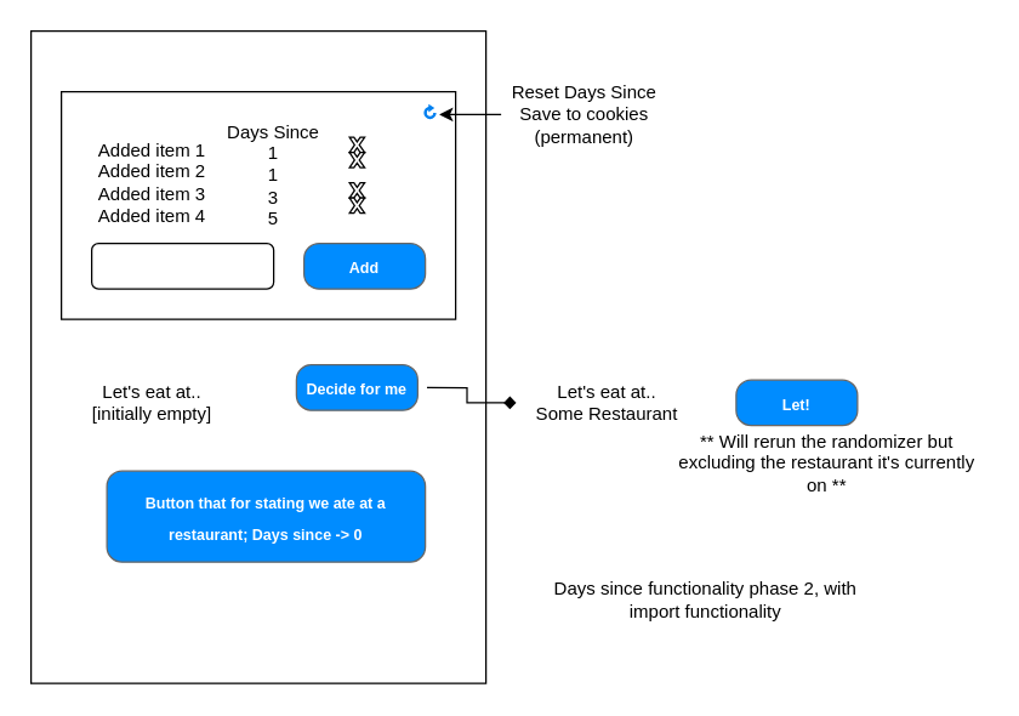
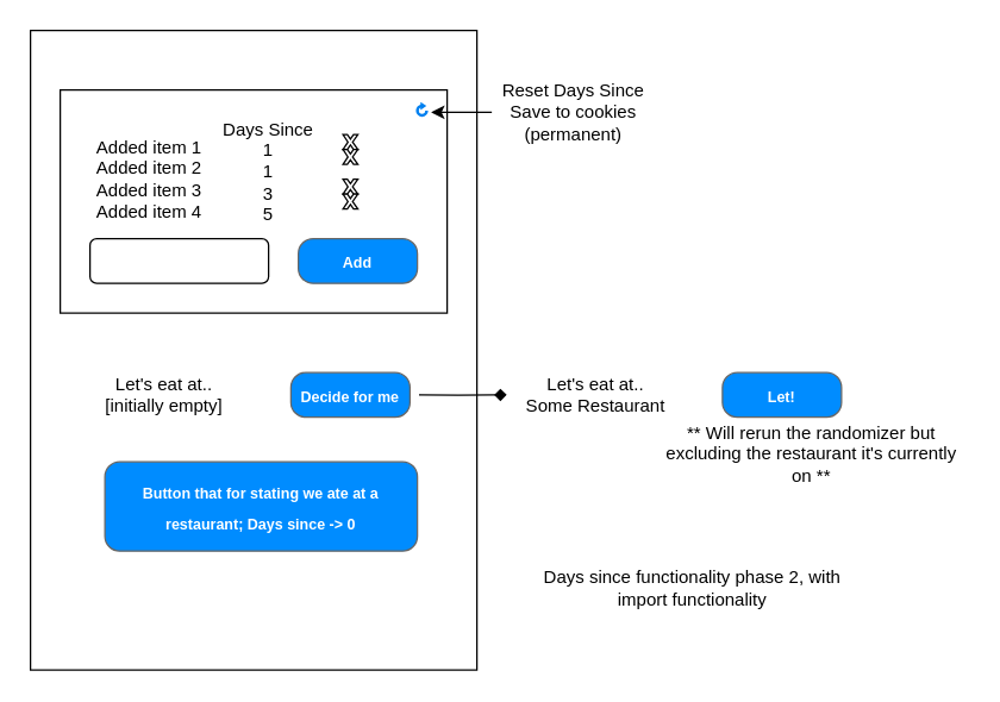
  <mxCell id="0" />
  <mxCell id="1" parent="0" />
  <mxCell id="2" value="" style="rounded=0;whiteSpace=wrap;html=1;" parent="1" vertex="1"><mxGeometry x="20" y="20" width="300" height="430" as="geometry" /></mxCell>
  <mxCell id="3" value="" style="rounded=0;whiteSpace=wrap;html=1;" parent="1" vertex="1"><mxGeometry x="40" y="60" width="260" height="150" as="geometry" /></mxCell>
  <mxCell id="4" value="&lt;font style=&quot;font-size: 10px;&quot;&gt;Add&lt;/font&gt;" style="strokeWidth=1;shadow=0;dashed=0;align=center;html=1;shape=mxgraph.mockup.buttons.button;strokeColor=#666666;fontColor=#ffffff;mainText=;buttonStyle=round;fontSize=17;fontStyle=1;fillColor=#008cff;whiteSpace=wrap;verticalAlign=middle;" vertex="1" parent="1"><mxGeometry x="200" y="160" width="80" height="30" as="geometry" /></mxCell>
  <mxCell id="5" value="Added item 1&lt;br&gt;Added item 2&lt;br&gt;Added item 3&lt;br&gt;Added item 4" style="text;html=1;strokeColor=none;fillColor=none;align=center;verticalAlign=middle;whiteSpace=wrap;rounded=0;" vertex="1" parent="1"><mxGeometry x="40" y="70" width="120" height="100" as="geometry" /></mxCell>
  <mxCell id="6" value="" style="verticalLabelPosition=bottom;verticalAlign=top;html=1;shape=mxgraph.basic.x" vertex="1" parent="1"><mxGeometry x="230" y="90" width="10" height="10" as="geometry" /></mxCell>
  <mxCell id="7" value="" style="verticalLabelPosition=bottom;verticalAlign=top;html=1;shape=mxgraph.basic.x" vertex="1" parent="1"><mxGeometry x="230" y="100" width="10" height="10" as="geometry" /></mxCell>
  <mxCell id="8" value="" style="verticalLabelPosition=bottom;verticalAlign=top;html=1;shape=mxgraph.basic.x" vertex="1" parent="1"><mxGeometry x="230" y="120" width="10" height="10" as="geometry" /></mxCell>
  <mxCell id="9" value="" style="verticalLabelPosition=bottom;verticalAlign=top;html=1;shape=mxgraph.basic.x" vertex="1" parent="1"><mxGeometry x="230" y="130" width="10" height="10" as="geometry" /></mxCell>
  <mxCell id="10" value="Days Since&lt;br&gt;1&lt;br&gt;1&lt;br&gt;3&lt;br&gt;5" style="text;html=1;strokeColor=none;fillColor=none;align=center;verticalAlign=middle;whiteSpace=wrap;rounded=0;" vertex="1" parent="1"><mxGeometry x="140" y="100" width="80" height="30" as="geometry" /></mxCell>
  <mxCell id="11" value="" style="html=1;verticalLabelPosition=bottom;align=center;labelBackgroundColor=#ffffff;verticalAlign=top;strokeWidth=2;strokeColor=#0080F0;shadow=0;dashed=0;shape=mxgraph.ios7.icons.reload;" vertex="1" parent="1"><mxGeometry x="280" y="70" width="6.22" height="7" as="geometry" /></mxCell>
  <mxCell id="12" style="edgeStyle=orthogonalEdgeStyle;rounded=0;orthogonalLoop=1;jettySize=auto;html=1;entryX=1.486;entryY=0.716;entryDx=0;entryDy=0;entryPerimeter=0;" edge="1" parent="1" source="13" target="11"><mxGeometry relative="1" as="geometry" /></mxCell>
  <mxCell id="13" value="Reset Days Since&lt;br&gt;Save to cookies (permanent)" style="text;html=1;strokeColor=none;fillColor=none;align=center;verticalAlign=middle;whiteSpace=wrap;rounded=0;" vertex="1" parent="1"><mxGeometry x="330" y="60" width="110" height="30" as="geometry" /></mxCell>
  <mxCell id="14" value="" style="rounded=1;whiteSpace=wrap;html=1;" vertex="1" parent="1"><mxGeometry x="60" y="160" width="120" height="30" as="geometry" /></mxCell>
- <mxCell id="15" value="Let's eat at..&lt;br&gt;[initially empty]" style="text;html=1;strokeColor=none;fillColor=none;align=center;verticalAlign=middle;whiteSpace=wrap;rounded=0;" vertex="1" parent="1"><mxGeometry x="40" y="250" width="120" height="30" as="geometry" /></mxCell>
- <mxCell id="16" value="&lt;font style=&quot;font-size: 10px;&quot;&gt;Decide for me&lt;/font&gt;" style="strokeWidth=1;shadow=0;dashed=0;align=center;html=1;shape=mxgraph.mockup.buttons.button;strokeColor=#666666;fontColor=#ffffff;mainText=;buttonStyle=round;fontSize=17;fontStyle=1;fillColor=#008cff;whiteSpace=wrap;verticalAlign=middle;" vertex="1" parent="1"><mxGeometry x="195" y="240" width="80" height="30" as="geometry" /></mxCell>
+ <mxCell id="15" value="Let's eat at..&lt;br&gt;[initially empty]" style="text;html=1;strokeColor=none;fillColor=none;align=center;verticalAlign=middle;whiteSpace=wrap;rounded=0;" vertex="1" parent="1"><mxGeometry x="50" y="250" width="120" height="30" as="geometry" /></mxCell>
+ <mxCell id="16" value="&lt;font style=&quot;font-size: 10px;&quot;&gt;Decide for me&lt;/font&gt;" style="strokeWidth=1;shadow=0;dashed=0;align=center;html=1;shape=mxgraph.mockup.buttons.button;strokeColor=#666666;fontColor=#ffffff;mainText=;buttonStyle=round;fontSize=17;fontStyle=1;fillColor=#008cff;whiteSpace=wrap;verticalAlign=middle;" vertex="1" parent="1"><mxGeometry x="195" y="250" width="80" height="30" as="geometry" /></mxCell>
  <mxCell id="17" style="edgeStyle=orthogonalEdgeStyle;rounded=0;orthogonalLoop=1;jettySize=auto;html=1;exitX=1.076;exitY=0.502;exitDx=0;exitDy=0;exitPerimeter=0;endArrow=diamond;" edge="1" parent="1" source="16" target="18"><mxGeometry relative="1" as="geometry" /></mxCell>
  <mxCell id="18" value="Let's eat at..&lt;br&gt;Some Restaurant" style="text;html=1;strokeColor=none;fillColor=none;align=center;verticalAlign=middle;whiteSpace=wrap;rounded=0;" vertex="1" parent="1"><mxGeometry x="340" y="250" width="120" height="30" as="geometry" /></mxCell>
  <mxCell id="19" value="&lt;font style=&quot;font-size: 10px;&quot;&gt;Let!&lt;/font&gt;" style="strokeWidth=1;shadow=0;dashed=0;align=center;html=1;shape=mxgraph.mockup.buttons.button;strokeColor=#666666;fontColor=#ffffff;mainText=;buttonStyle=round;fontSize=17;fontStyle=1;fillColor=#008cff;whiteSpace=wrap;verticalAlign=middle;" vertex="1" parent="1"><mxGeometry x="485" y="250" width="80" height="30" as="geometry" /></mxCell>
  <mxCell id="20" value="** Will rerun the randomizer but excluding the restaurant it's currently on **" style="text;html=1;strokeColor=none;fillColor=none;align=center;verticalAlign=middle;whiteSpace=wrap;rounded=0;" vertex="1" parent="1"><mxGeometry x="440" y="290" width="210" height="30" as="geometry" /></mxCell>
  <mxCell id="21" value="&lt;font style=&quot;font-size: 10px;&quot;&gt;Button that for stating we ate at a restaurant; Days since -&amp;gt; 0&lt;/font&gt;" style="strokeWidth=1;shadow=0;dashed=0;align=center;html=1;shape=mxgraph.mockup.buttons.button;strokeColor=#666666;fontColor=#ffffff;mainText=;buttonStyle=round;fontSize=17;fontStyle=1;fillColor=#008cff;whiteSpace=wrap;verticalAlign=middle;" vertex="1" parent="1"><mxGeometry x="70" y="310" width="210" height="60" as="geometry" /></mxCell>
  <mxCell id="22" value="Days since functionality phase 2, with import functionality" style="text;html=1;strokeColor=none;fillColor=none;align=center;verticalAlign=middle;whiteSpace=wrap;rounded=0;" vertex="1" parent="1"><mxGeometry x="350" y="380" width="230" height="30" as="geometry" /></mxCell>
